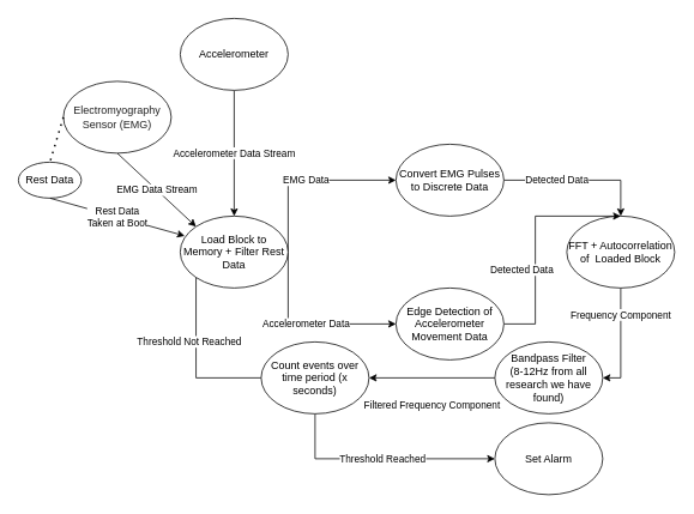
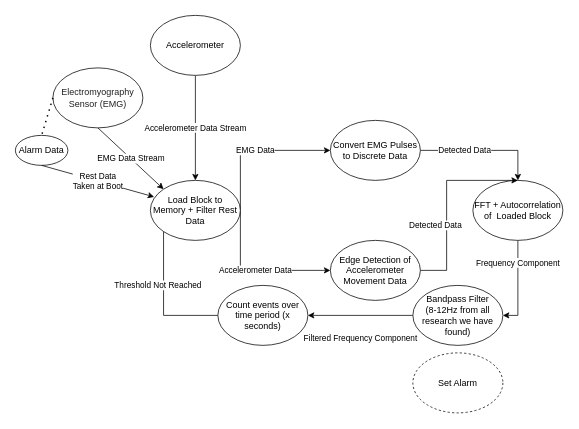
  <mxCell id="0" />
  <mxCell id="1" parent="0" />
  <mxCell id="2" value="EMG Data" style="edgeStyle=orthogonalEdgeStyle;rounded=0;orthogonalLoop=1;jettySize=auto;html=1;exitX=1;exitY=0.5;exitDx=0;exitDy=0;" parent="1" source="4" target="20" edge="1"><mxGeometry relative="1" as="geometry"><Array as="points"><mxPoint x="320" y="200" /></Array></mxGeometry></mxCell>
  <mxCell id="3" value="Accelerometer Data" style="edgeStyle=orthogonalEdgeStyle;rounded=0;orthogonalLoop=1;jettySize=auto;html=1;exitX=1;exitY=0.5;exitDx=0;exitDy=0;entryX=0;entryY=0.5;entryDx=0;entryDy=0;" parent="1" source="4" target="22" edge="1"><mxGeometry relative="1" as="geometry"><Array as="points"><mxPoint x="320" y="360" /></Array></mxGeometry></mxCell>
  <mxCell id="4" value="Load Block to Memory + Filter Rest Data" style="ellipse;whiteSpace=wrap;html=1;" parent="1" vertex="1"><mxGeometry x="200" y="240" width="120" height="80" as="geometry" /></mxCell>
  <mxCell id="5" value="EMG Data Stream" style="endArrow=classic;html=1;entryX=0;entryY=0;entryDx=0;entryDy=0;exitX=0.5;exitY=1;exitDx=0;exitDy=0;" parent="1" source="13" target="4" edge="1"><mxGeometry width="50" height="50" relative="1" as="geometry"><mxPoint x="240" y="300" as="sourcePoint" /><mxPoint x="270" y="80" as="targetPoint" /></mxGeometry></mxCell>
  <mxCell id="6" value="Frequency Component" style="edgeStyle=orthogonalEdgeStyle;rounded=0;orthogonalLoop=1;jettySize=auto;html=1;exitX=0.5;exitY=1;exitDx=0;exitDy=0;entryX=1;entryY=0.5;entryDx=0;entryDy=0;" parent="1" source="7" target="9" edge="1"><mxGeometry x="-0.5" relative="1" as="geometry"><mxPoint as="offset" /></mxGeometry></mxCell>
  <mxCell id="7" value="FFT + Autocorrelation of&amp;nbsp; Loaded Block" style="ellipse;whiteSpace=wrap;html=1;" parent="1" vertex="1"><mxGeometry x="630" y="240" width="120" height="80" as="geometry" /></mxCell>
  <mxCell id="8" value="Filtered Frequency Component" style="edgeStyle=orthogonalEdgeStyle;rounded=0;orthogonalLoop=1;jettySize=auto;html=1;exitX=0;exitY=0.5;exitDx=0;exitDy=0;entryX=1;entryY=0.5;entryDx=0;entryDy=0;" parent="1" source="9" target="12" edge="1"><mxGeometry y="30" relative="1" as="geometry"><mxPoint as="offset" /></mxGeometry></mxCell>
  <mxCell id="9" value="Bandpass Filter&lt;br&gt;(8-12Hz from all research we have found)" style="ellipse;whiteSpace=wrap;html=1;" parent="1" vertex="1"><mxGeometry x="550" y="380" width="120" height="80" as="geometry" /></mxCell>
  <mxCell id="10" value="Threshold Not Reached" style="edgeStyle=orthogonalEdgeStyle;rounded=0;orthogonalLoop=1;jettySize=auto;html=1;exitX=0;exitY=0.5;exitDx=0;exitDy=0;entryX=0;entryY=1;entryDx=0;entryDy=0;endArrow=none;" parent="1" source="12" target="4" edge="1"><mxGeometry x="-0.213" y="-41" relative="1" as="geometry"><Array as="points"><mxPoint x="218" y="420" /></Array><mxPoint x="-49" y="-40" as="offset" /><mxPoint x="200" y="680" as="targetPoint" /></mxGeometry></mxCell>
- <mxCell id="11" value="Threshold Reached" style="edgeStyle=orthogonalEdgeStyle;rounded=0;orthogonalLoop=1;jettySize=auto;html=1;exitX=0.5;exitY=1;exitDx=0;exitDy=0;entryX=0;entryY=0.5;entryDx=0;entryDy=0;" parent="1" source="12" target="23" edge="1"><mxGeometry relative="1" as="geometry" /></mxCell>
  <mxCell id="12" value="Count events over time period (x seconds)" style="ellipse;whiteSpace=wrap;html=1;" parent="1" vertex="1"><mxGeometry x="290" y="380" width="120" height="80" as="geometry" /></mxCell>
  <mxCell id="13" value="&lt;span style=&quot;color: rgb(34 , 34 , 34) ; text-align: left ; background-color: rgb(255 , 255 , 255)&quot;&gt;&lt;font style=&quot;font-size: 12px&quot;&gt;Electromyography Sensor (EMG)&lt;/font&gt;&lt;/span&gt;" style="ellipse;whiteSpace=wrap;html=1;" parent="1" vertex="1"><mxGeometry x="70" y="90" width="120" height="80" as="geometry" /></mxCell>
  <mxCell id="14" value="Accelerometer Data Stream" style="edgeStyle=orthogonalEdgeStyle;rounded=0;orthogonalLoop=1;jettySize=auto;html=1;exitX=0.5;exitY=1;exitDx=0;exitDy=0;entryX=0.5;entryY=0;entryDx=0;entryDy=0;" parent="1" source="15" target="4" edge="1"><mxGeometry relative="1" as="geometry"><Array as="points" /></mxGeometry></mxCell>
  <mxCell id="15" value="Accelerometer" style="ellipse;whiteSpace=wrap;html=1;" parent="1" vertex="1"><mxGeometry x="200" y="20" width="120" height="80" as="geometry" /></mxCell>
- <mxCell id="16" value="Rest Data" style="ellipse;whiteSpace=wrap;html=1;" parent="1" vertex="1"><mxGeometry x="20" y="180" width="70" height="40" as="geometry" /></mxCell>
+ <mxCell id="16" value="Alarm Data" style="ellipse;whiteSpace=wrap;html=1;" parent="1" vertex="1"><mxGeometry x="20" y="180" width="70" height="40" as="geometry" /></mxCell>
  <mxCell id="17" value="Rest Data&lt;br&gt;Taken at Boot" style="endArrow=classic;html=1;exitX=0.5;exitY=1;exitDx=0;exitDy=0;entryX=0.042;entryY=0.275;entryDx=0;entryDy=0;entryPerimeter=0;" parent="1" source="16" target="4" edge="1"><mxGeometry width="50" height="50" relative="1" as="geometry"><mxPoint x="740" y="490" as="sourcePoint" /><mxPoint x="790" y="440" as="targetPoint" /></mxGeometry></mxCell>
  <mxCell id="18" value="" style="endArrow=none;dashed=1;html=1;dashPattern=1 3;strokeWidth=2;entryX=0.5;entryY=0;entryDx=0;entryDy=0;exitX=0;exitY=0.5;exitDx=0;exitDy=0;" parent="1" source="13" target="16" edge="1"><mxGeometry width="50" height="50" relative="1" as="geometry"><mxPoint x="740" y="490" as="sourcePoint" /><mxPoint x="790" y="440" as="targetPoint" /></mxGeometry></mxCell>
  <mxCell id="19" value="Detected Data" style="edgeStyle=orthogonalEdgeStyle;rounded=0;orthogonalLoop=1;jettySize=auto;html=1;exitX=1;exitY=0.5;exitDx=0;exitDy=0;entryX=0.5;entryY=0;entryDx=0;entryDy=0;" parent="1" source="20" target="7" edge="1"><mxGeometry x="-0.304" relative="1" as="geometry"><mxPoint x="840" y="350" as="targetPoint" /><mxPoint as="offset" /></mxGeometry></mxCell>
  <mxCell id="20" value="Convert EMG Pulses to Discrete Data" style="ellipse;whiteSpace=wrap;html=1;" parent="1" vertex="1"><mxGeometry x="440" y="160" width="120" height="80" as="geometry" /></mxCell>
  <mxCell id="21" value="Detected Data" style="edgeStyle=orthogonalEdgeStyle;rounded=0;orthogonalLoop=1;jettySize=auto;html=1;exitX=1;exitY=0.5;exitDx=0;exitDy=0;entryX=0.5;entryY=0;entryDx=0;entryDy=0;" parent="1" source="22" target="7" edge="1"><mxGeometry x="-0.24" y="15" relative="1" as="geometry"><mxPoint as="offset" /><Array as="points"><mxPoint x="595" y="360" /><mxPoint x="595" y="240" /></Array></mxGeometry></mxCell>
  <mxCell id="22" value="Edge Detection of Accelerometer Movement Data" style="ellipse;whiteSpace=wrap;html=1;" parent="1" vertex="1"><mxGeometry x="440" y="320" width="120" height="80" as="geometry" /></mxCell>
- <mxCell id="23" value="Set Alarm" style="ellipse;whiteSpace=wrap;html=1;" parent="1" vertex="1"><mxGeometry x="550" y="470" width="120" height="80" as="geometry" /></mxCell>
+ <mxCell id="23" value="Set Alarm" style="ellipse;whiteSpace=wrap;html=1;dashed=1;" parent="1" vertex="1"><mxGeometry x="550" y="470" width="120" height="80" as="geometry" /></mxCell>
